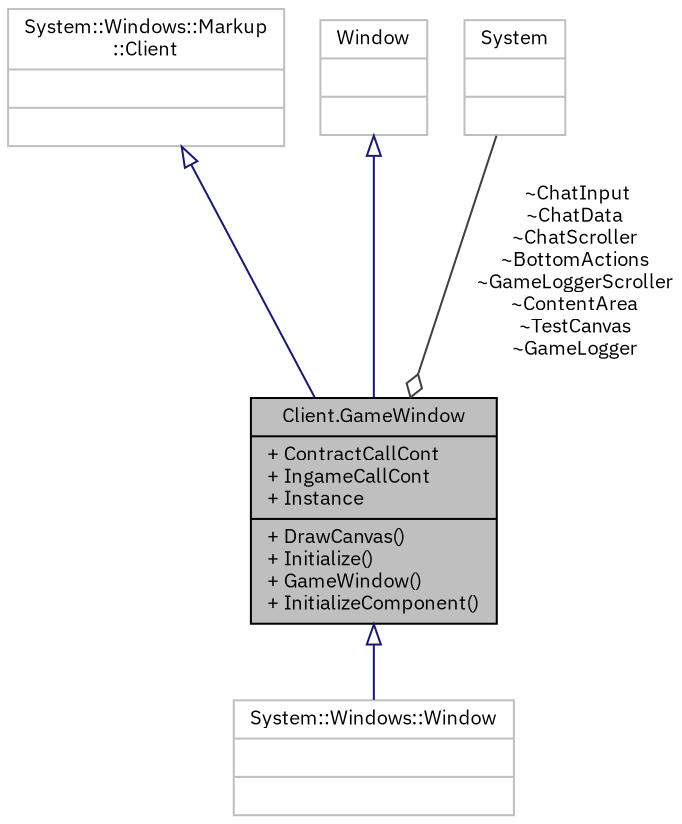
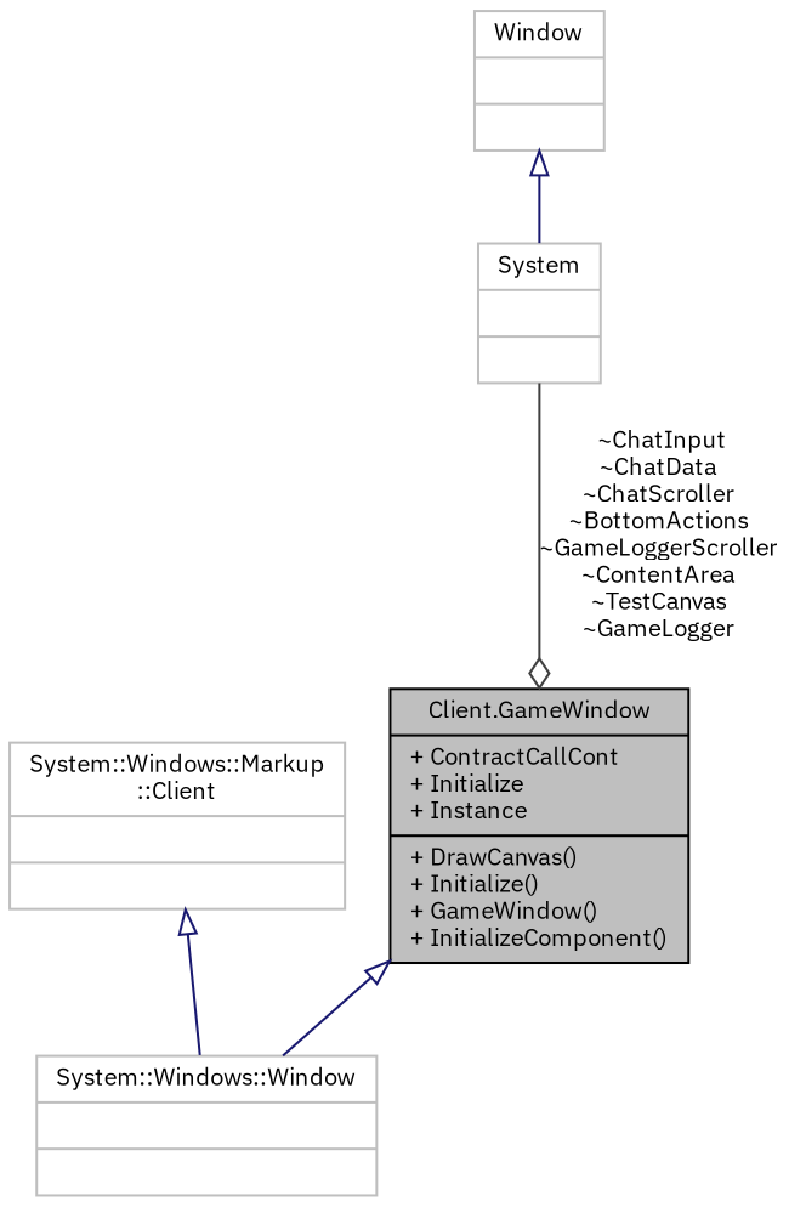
  digraph {
    fontname="IBM Plex Sans"
    node [color=grey75 fillcolor=white fontname="IBM Plex Sans" fontsize=10 shape=record style=filled]
    edge [arrowtail=onormal color=midnightblue dir=back fontname="IBM Plex Sans" fontsize=10 labelfontname=Helvetica labelfontsize=10 style=solid]
-   n1 [color=black fillcolor=grey75 fontcolor=black height=0.2 label="{Client.GameWindow\n|+ ContractCallCont\l+ IngameCallCont\l+ Instance\l|+ DrawCanvas()\l+ Initialize()\l+ GameWindow()\l+ InitializeComponent()\l}" width=0.4]
+   n1 [color=black fillcolor=grey75 fontcolor=black height=0.2 label="{Client.GameWindow\n|+ ContractCallCont\l+ Initialize\l+ Instance\l|+ DrawCanvas()\l+ Initialize()\l+ GameWindow()\l+ InitializeComponent()\l}" width=0.4]
    n2 [height=0.2 label="{System::Windows::Window\n||}" width=0.4]
    n3 [height=0.2 label="{System::Windows::Markup\l::Client\n||}" width=0.4]
    n4 [height=0.2 label="{Window\n||}" width=0.4]
    n5 [height=0.2 label="{System\n||}" width=0.4]
    n1 -> n2
-   n3 -> n1
-   n4 -> n1
+   n3 -> n2
+   n4 -> n5
    n5 -> n1 [arrowhead=odiamond color=grey25 label=" ~ChatInput\n~ChatData\n~ChatScroller\n~BottomActions\n~GameLoggerScroller\n~ContentArea\n~TestCanvas\n~GameLogger" arrowtail="" dir=""]
  }
